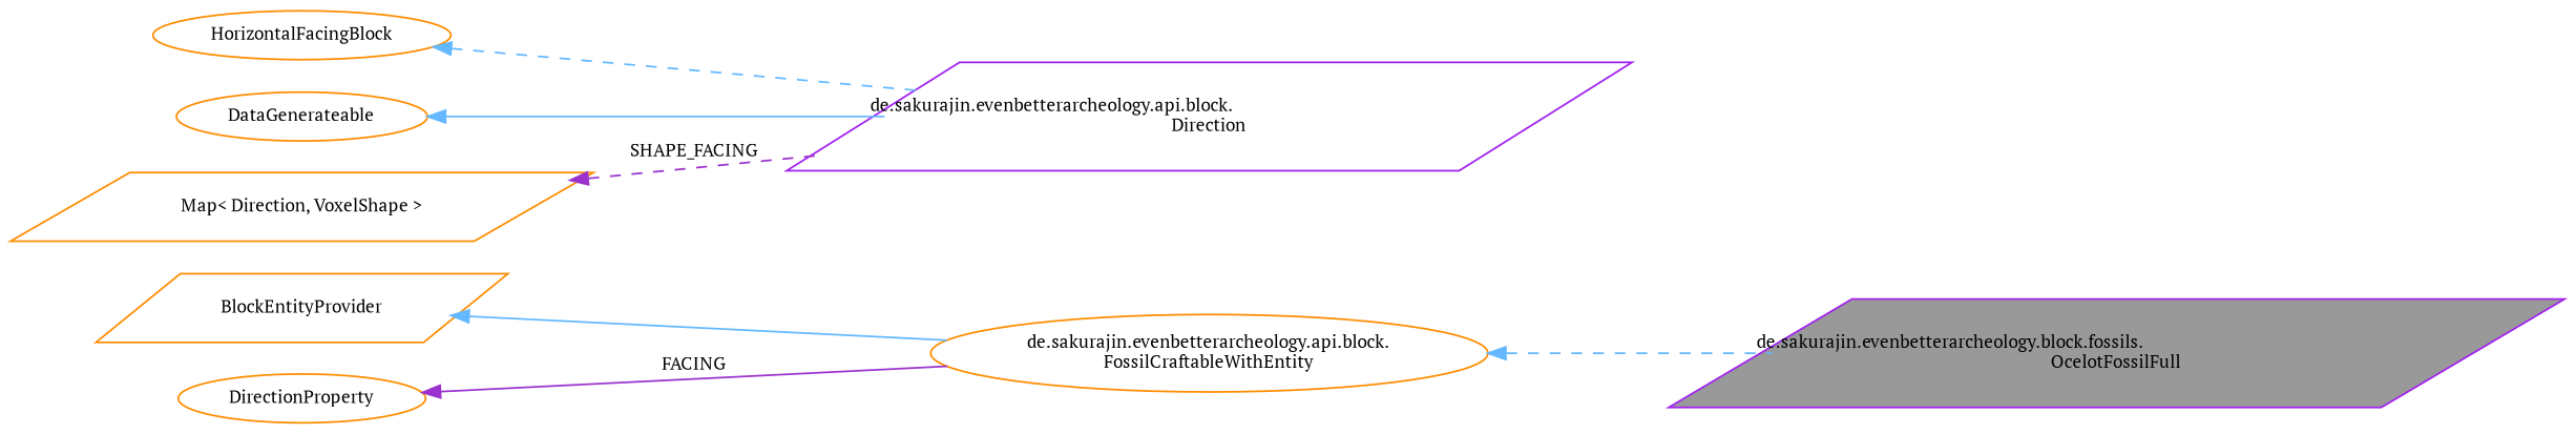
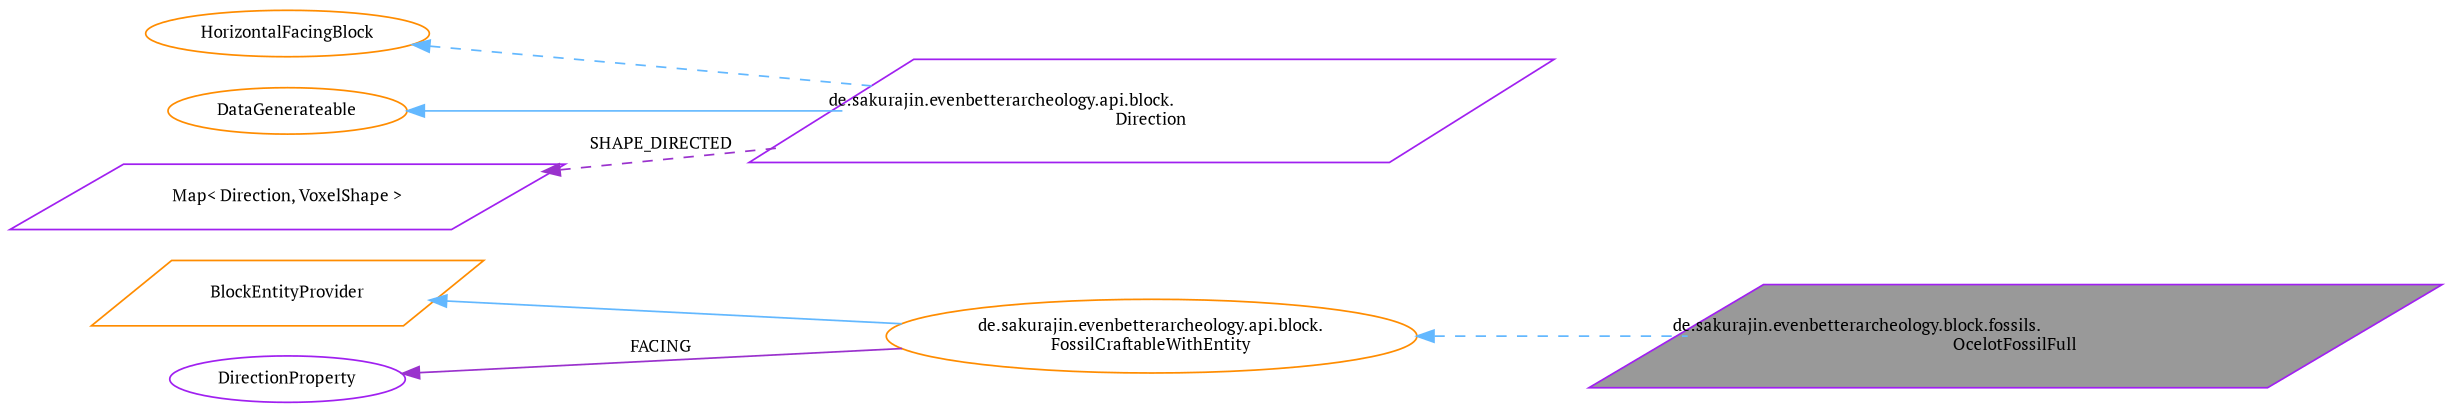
  digraph {
    fontname="PT Serif"
    rankdir=LR
    node [color=purple fillcolor=white fontname="PT Serif" fontsize=10 shape=parallelogram style=filled]
    edge [color=steelblue1 dir=back fontname="PT Serif" fontsize=10 labelfontname=Helvetica labelfontsize=10 style=dashed]
    n1 [fillcolor=grey60 fontcolor=black height=0.2 label="de.sakurajin.evenbetterarcheology.block.fossils.\lOcelotFossilFull" width=0.4]
    n2 [color=darkorange height=0.2 label="de.sakurajin.evenbetterarcheology.api.block.\lFossilCraftableWithEntity" shape=ellipse width=0.4]
    n3 [height=0.2 label="de.sakurajin.evenbetterarcheology.api.block.\lDirection" width=0.4]
    n4 [color=darkorange height=0.2 label=HorizontalFacingBlock shape=ellipse width=0.4]
    n5 [color=darkorange height=0.2 label=DataGenerateable shape=ellipse width=0.4]
-   n6 [color=darkorange height=0.2 label="Map\< Direction, VoxelShape \>" width=0.4]
+   n6 [height=0.2 label="Map\< Direction, VoxelShape \>" width=0.4]
    n7 [color=darkorange height=0.2 label=BlockEntityProvider width=0.4]
-   n8 [color=darkorange height=0.2 label=DirectionProperty shape=ellipse width=0.4]
+   n8 [height=0.2 label=DirectionProperty shape=ellipse width=0.4]
    n2 -> n1
    n4 -> n3
    n5 -> n3 [style=solid]
-   n6 -> n3 [color=darkorchid3 label=" SHAPE_FACING"]
+   n6 -> n3 [color=darkorchid3 label=" SHAPE_DIRECTED"]
    n7 -> n2 [style=solid]
    n8 -> n2 [color=darkorchid3 label=" FACING" style=solid]
  }
